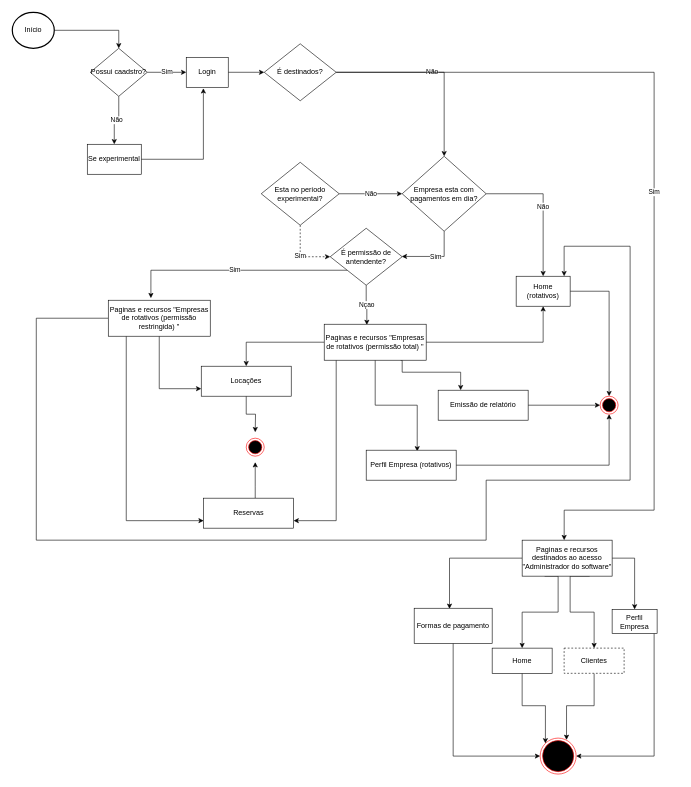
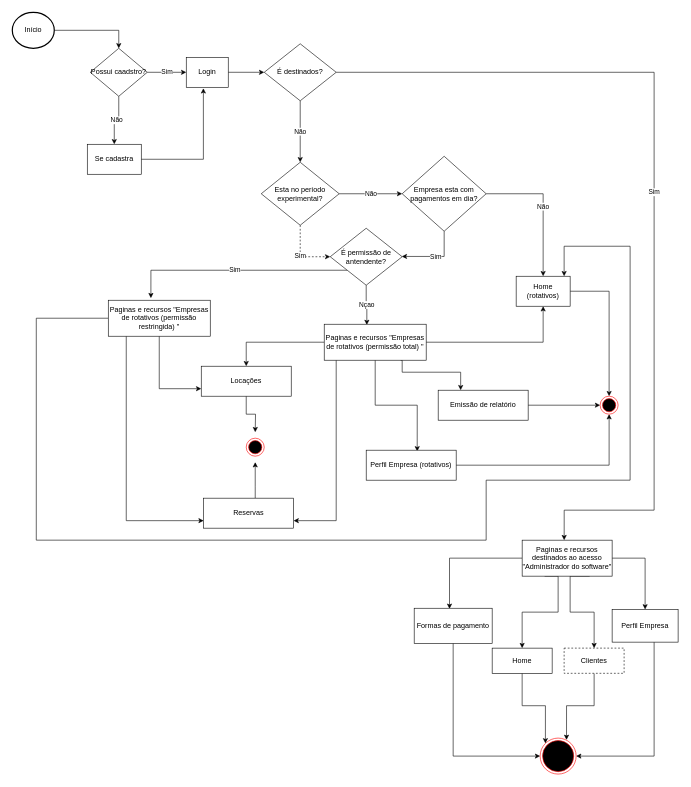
  <mxCell id="0" />
  <mxCell id="1" parent="0" />
  <mxCell id="2" style="edgeStyle=orthogonalEdgeStyle;rounded=0;orthogonalLoop=1;jettySize=auto;html=1;entryX=0.5;entryY=0;entryDx=0;entryDy=0;" parent="1" source="3" target="10" edge="1"><mxGeometry relative="1" as="geometry" /></mxCell>
  <mxCell id="3" value="Início" style="strokeWidth=2;html=1;shape=mxgraph.flowchart.start_1;whiteSpace=wrap;" parent="1" vertex="1"><mxGeometry x="20" y="20" width="70" height="60" as="geometry" /></mxCell>
  <mxCell id="4" style="edgeStyle=orthogonalEdgeStyle;rounded=0;orthogonalLoop=1;jettySize=auto;html=1;entryX=0.408;entryY=1.033;entryDx=0;entryDy=0;entryPerimeter=0;" parent="1" source="5" target="7" edge="1"><mxGeometry relative="1" as="geometry" /></mxCell>
- <mxCell id="5" value="Se experimental" style="rounded=0;whiteSpace=wrap;html=1;" parent="1" vertex="1"><mxGeometry x="145" y="240" width="90" height="50" as="geometry" /></mxCell>
+ <mxCell id="5" value="Se cadastra" style="rounded=0;whiteSpace=wrap;html=1;" parent="1" vertex="1"><mxGeometry x="145" y="240" width="90" height="50" as="geometry" /></mxCell>
  <mxCell id="6" style="edgeStyle=orthogonalEdgeStyle;rounded=0;orthogonalLoop=1;jettySize=auto;html=1;entryX=0;entryY=0.5;entryDx=0;entryDy=0;" parent="1" source="7" target="13" edge="1"><mxGeometry relative="1" as="geometry" /></mxCell>
  <mxCell id="7" value="Login" style="rounded=0;whiteSpace=wrap;html=1;" parent="1" vertex="1"><mxGeometry x="310" y="95" width="70" height="50" as="geometry" /></mxCell>
  <mxCell id="8" value="Sim" style="edgeStyle=orthogonalEdgeStyle;rounded=0;orthogonalLoop=1;jettySize=auto;html=1;entryX=0;entryY=0.5;entryDx=0;entryDy=0;" parent="1" source="10" target="7" edge="1"><mxGeometry relative="1" as="geometry" /></mxCell>
  <mxCell id="9" value="Não" style="edgeStyle=orthogonalEdgeStyle;rounded=0;orthogonalLoop=1;jettySize=auto;html=1;entryX=0.5;entryY=0;entryDx=0;entryDy=0;" parent="1" source="10" target="5" edge="1"><mxGeometry relative="1" as="geometry" /></mxCell>
  <mxCell id="10" value="Possui caadstro?" style="rhombus;whiteSpace=wrap;html=1;" parent="1" vertex="1"><mxGeometry x="150" y="80" width="95" height="80" as="geometry" /></mxCell>
- <mxCell id="11" value="Não" style="edgeStyle=orthogonalEdgeStyle;rounded=0;orthogonalLoop=1;jettySize=auto;html=1;" parent="1" source="13" target="27" edge="1"><mxGeometry relative="1" as="geometry" /></mxCell>
+ <mxCell id="11" value="Não" style="edgeStyle=orthogonalEdgeStyle;rounded=0;orthogonalLoop=1;jettySize=auto;html=1;entryX=0.5;entryY=0;entryDx=0;entryDy=0;" parent="1" source="13" target="21" edge="1"><mxGeometry relative="1" as="geometry" /></mxCell>
  <mxCell id="12" value="Sim" style="edgeStyle=orthogonalEdgeStyle;rounded=0;orthogonalLoop=1;jettySize=auto;html=1;entryX=0.467;entryY=0;entryDx=0;entryDy=0;entryPerimeter=0;" parent="1" source="13" target="18" edge="1"><mxGeometry relative="1" as="geometry"><mxPoint x="890" y="890" as="targetPoint" /><Array as="points"><mxPoint x="1090" y="120" /><mxPoint x="1090" y="850" /><mxPoint x="940" y="850" /></Array></mxGeometry></mxCell>
  <mxCell id="13" value="É destinados?" style="rhombus;whiteSpace=wrap;html=1;" parent="1" vertex="1"><mxGeometry x="440" y="72.5" width="120" height="95" as="geometry" /></mxCell>
  <mxCell id="14" style="edgeStyle=orthogonalEdgeStyle;rounded=0;orthogonalLoop=1;jettySize=auto;html=1;entryX=0.453;entryY=0.016;entryDx=0;entryDy=0;entryPerimeter=0;" parent="1" source="18" target="43" edge="1"><mxGeometry relative="1" as="geometry" /></mxCell>
  <mxCell id="15" style="edgeStyle=orthogonalEdgeStyle;rounded=0;orthogonalLoop=1;jettySize=auto;html=1;entryX=0.5;entryY=0;entryDx=0;entryDy=0;exitX=1;exitY=0.5;exitDx=0;exitDy=0;" edge="1" parent="1" source="18" target="45"><mxGeometry relative="1" as="geometry" /></mxCell>
  <mxCell id="16" style="edgeStyle=orthogonalEdgeStyle;rounded=0;orthogonalLoop=1;jettySize=auto;html=1;entryX=0.5;entryY=0;entryDx=0;entryDy=0;exitX=0.25;exitY=1;exitDx=0;exitDy=0;" edge="1" parent="1" source="18" target="49"><mxGeometry relative="1" as="geometry"><Array as="points"><mxPoint x="930" y="960" /><mxPoint x="930" y="1020" /><mxPoint x="870" y="1020" /></Array></mxGeometry></mxCell>
  <mxCell id="17" style="edgeStyle=orthogonalEdgeStyle;rounded=0;orthogonalLoop=1;jettySize=auto;html=1;entryX=0.5;entryY=0;entryDx=0;entryDy=0;exitX=0.75;exitY=1;exitDx=0;exitDy=0;" edge="1" parent="1" source="18" target="41"><mxGeometry relative="1" as="geometry"><Array as="points"><mxPoint x="950" y="960" /><mxPoint x="950" y="1020" /><mxPoint x="990" y="1020" /></Array></mxGeometry></mxCell>
  <mxCell id="18" value="Paginas e recursos destinados ao acesso &quot;Administrador do software&quot;" style="rounded=0;whiteSpace=wrap;html=1;" parent="1" vertex="1"><mxGeometry x="870" y="900" width="150" height="60" as="geometry" /></mxCell>
  <mxCell id="19" value="Não" style="edgeStyle=orthogonalEdgeStyle;rounded=0;orthogonalLoop=1;jettySize=auto;html=1;" parent="1" source="21" target="27" edge="1"><mxGeometry relative="1" as="geometry" /></mxCell>
  <mxCell id="20" value="Sim" style="edgeStyle=orthogonalEdgeStyle;rounded=0;orthogonalLoop=1;jettySize=auto;html=1;entryX=0;entryY=0.5;entryDx=0;entryDy=0;dashed=1;" parent="1" source="21" target="24" edge="1"><mxGeometry relative="1" as="geometry" /></mxCell>
  <mxCell id="21" value="Esta no período experimental?" style="rhombus;whiteSpace=wrap;html=1;" parent="1" vertex="1"><mxGeometry x="435" y="270" width="130" height="105" as="geometry" /></mxCell>
  <mxCell id="22" value="Sim" style="edgeStyle=orthogonalEdgeStyle;rounded=0;orthogonalLoop=1;jettySize=auto;html=1;entryX=0.418;entryY=-0.058;entryDx=0;entryDy=0;entryPerimeter=0;" parent="1" source="24" target="33" edge="1"><mxGeometry relative="1" as="geometry"><Array as="points"><mxPoint x="251" y="450" /></Array></mxGeometry></mxCell>
  <mxCell id="23" value="Nçao" style="edgeStyle=orthogonalEdgeStyle;rounded=0;orthogonalLoop=1;jettySize=auto;html=1;entryX=0.418;entryY=0.021;entryDx=0;entryDy=0;entryPerimeter=0;" parent="1" source="24" target="39" edge="1"><mxGeometry relative="1" as="geometry" /></mxCell>
  <mxCell id="24" value="É permissão de antendente?" style="rhombus;whiteSpace=wrap;html=1;" parent="1" vertex="1"><mxGeometry x="550" y="380" width="120" height="95" as="geometry" /></mxCell>
  <mxCell id="25" value="Não" style="edgeStyle=orthogonalEdgeStyle;rounded=0;orthogonalLoop=1;jettySize=auto;html=1;entryX=0.5;entryY=0;entryDx=0;entryDy=0;" parent="1" source="27" target="29" edge="1"><mxGeometry relative="1" as="geometry" /></mxCell>
  <mxCell id="26" value="Sim" style="edgeStyle=orthogonalEdgeStyle;rounded=0;orthogonalLoop=1;jettySize=auto;html=1;" parent="1" source="27" target="24" edge="1"><mxGeometry relative="1" as="geometry"><Array as="points"><mxPoint x="740" y="427" /></Array></mxGeometry></mxCell>
  <mxCell id="27" value="Empresa esta com pagamentos em dia?" style="rhombus;whiteSpace=wrap;html=1;" parent="1" vertex="1"><mxGeometry x="670" y="260" width="140" height="125" as="geometry" /></mxCell>
  <mxCell id="28" style="edgeStyle=orthogonalEdgeStyle;rounded=0;orthogonalLoop=1;jettySize=auto;html=1;entryX=0.5;entryY=0;entryDx=0;entryDy=0;" parent="1" source="29" edge="1" target="57"><mxGeometry relative="1" as="geometry"><mxPoint x="1057.5" y="650" as="targetPoint" /></mxGeometry></mxCell>
  <mxCell id="29" value="Home (rotativos)" style="rounded=0;whiteSpace=wrap;html=1;" parent="1" vertex="1"><mxGeometry x="860" y="460" width="90" height="50" as="geometry" /></mxCell>
  <mxCell id="30" style="edgeStyle=orthogonalEdgeStyle;rounded=0;orthogonalLoop=1;jettySize=auto;html=1;entryX=0;entryY=0.75;entryDx=0;entryDy=0;" parent="1" source="33" target="51" edge="1"><mxGeometry relative="1" as="geometry" /></mxCell>
  <mxCell id="31" style="edgeStyle=orthogonalEdgeStyle;rounded=0;orthogonalLoop=1;jettySize=auto;html=1;entryX=0;entryY=0.75;entryDx=0;entryDy=0;" parent="1" source="33" target="53" edge="1"><mxGeometry relative="1" as="geometry"><Array as="points"><mxPoint x="210" y="868" /></Array></mxGeometry></mxCell>
  <mxCell id="32" style="edgeStyle=orthogonalEdgeStyle;rounded=0;orthogonalLoop=1;jettySize=auto;html=1;" parent="1" source="33" edge="1"><mxGeometry relative="1" as="geometry"><mxPoint x="940" y="460" as="targetPoint" /><Array as="points"><mxPoint x="60" y="530" /><mxPoint x="60" y="900" /><mxPoint x="810" y="900" /><mxPoint x="810" y="800" /><mxPoint x="1050" y="800" /><mxPoint x="1050" y="410" /><mxPoint x="940" y="410" /></Array></mxGeometry></mxCell>
  <mxCell id="33" value="Paginas e recursos &quot;Empresas de rotativos (permissão restringida) &quot;" style="rounded=0;whiteSpace=wrap;html=1;" parent="1" vertex="1"><mxGeometry x="180" y="500" width="170" height="60" as="geometry" /></mxCell>
  <mxCell id="34" style="edgeStyle=orthogonalEdgeStyle;rounded=0;orthogonalLoop=1;jettySize=auto;html=1;entryX=0.5;entryY=1;entryDx=0;entryDy=0;" parent="1" source="39" target="29" edge="1"><mxGeometry relative="1" as="geometry" /></mxCell>
  <mxCell id="35" style="edgeStyle=orthogonalEdgeStyle;rounded=0;orthogonalLoop=1;jettySize=auto;html=1;entryX=0.567;entryY=0.04;entryDx=0;entryDy=0;entryPerimeter=0;" parent="1" source="39" target="47" edge="1"><mxGeometry relative="1" as="geometry" /></mxCell>
  <mxCell id="36" style="edgeStyle=orthogonalEdgeStyle;rounded=0;orthogonalLoop=1;jettySize=auto;html=1;entryX=0.25;entryY=0;entryDx=0;entryDy=0;exitX=0.75;exitY=1;exitDx=0;exitDy=0;" parent="1" source="39" target="55" edge="1"><mxGeometry relative="1" as="geometry"><Array as="points"><mxPoint x="670" y="600" /><mxPoint x="670" y="620" /><mxPoint x="768" y="620" /></Array></mxGeometry></mxCell>
  <mxCell id="37" style="edgeStyle=orthogonalEdgeStyle;rounded=0;orthogonalLoop=1;jettySize=auto;html=1;entryX=0.5;entryY=0;entryDx=0;entryDy=0;" parent="1" source="39" target="51" edge="1"><mxGeometry relative="1" as="geometry" /></mxCell>
  <mxCell id="38" style="edgeStyle=orthogonalEdgeStyle;rounded=0;orthogonalLoop=1;jettySize=auto;html=1;entryX=1;entryY=0.75;entryDx=0;entryDy=0;" parent="1" source="39" target="53" edge="1"><mxGeometry relative="1" as="geometry"><Array as="points"><mxPoint x="560" y="868" /></Array></mxGeometry></mxCell>
  <mxCell id="39" value="Paginas e recursos &quot;Empresas de rotativos (permissão total) &quot;" style="rounded=0;whiteSpace=wrap;html=1;" parent="1" vertex="1"><mxGeometry x="540" y="540" width="170" height="60" as="geometry" /></mxCell>
  <mxCell id="40" style="edgeStyle=orthogonalEdgeStyle;rounded=0;orthogonalLoop=1;jettySize=auto;html=1;entryX=0.733;entryY=0.05;entryDx=0;entryDy=0;entryPerimeter=0;" edge="1" parent="1" source="41" target="59"><mxGeometry relative="1" as="geometry" /></mxCell>
  <mxCell id="41" value="Clientes" style="rounded=0;whiteSpace=wrap;html=1;dashed=1;" parent="1" vertex="1"><mxGeometry x="940" y="1080" width="100" height="42" as="geometry" /></mxCell>
  <mxCell id="42" style="edgeStyle=orthogonalEdgeStyle;rounded=0;orthogonalLoop=1;jettySize=auto;html=1;entryX=0;entryY=0.5;entryDx=0;entryDy=0;" edge="1" parent="1" source="43" target="59"><mxGeometry relative="1" as="geometry"><mxPoint x="880" y="1260" as="targetPoint" /><Array as="points"><mxPoint x="755" y="1260" /></Array></mxGeometry></mxCell>
  <mxCell id="43" value="Formas de pagamento" style="rounded=0;whiteSpace=wrap;html=1;" parent="1" vertex="1"><mxGeometry x="690" y="1013.5" width="130" height="58.5" as="geometry" /></mxCell>
  <mxCell id="44" style="edgeStyle=orthogonalEdgeStyle;rounded=0;orthogonalLoop=1;jettySize=auto;html=1;entryX=1;entryY=0.5;entryDx=0;entryDy=0;" edge="1" parent="1" source="45" target="59"><mxGeometry relative="1" as="geometry"><Array as="points"><mxPoint x="1090" y="1260" /></Array></mxGeometry></mxCell>
- <mxCell id="45" value="Perfil Empresa" style="rounded=0;whiteSpace=wrap;html=1;" parent="1" vertex="1"><mxGeometry x="1020" y="1015.5" width="75" height="40" as="geometry" /></mxCell>
+ <mxCell id="45" value="Perfil Empresa" style="rounded=0;whiteSpace=wrap;html=1;" parent="1" vertex="1"><mxGeometry x="1020" y="1015.5" width="110" height="54.5" as="geometry" /></mxCell>
  <mxCell id="46" style="edgeStyle=orthogonalEdgeStyle;rounded=0;orthogonalLoop=1;jettySize=auto;html=1;entryX=0.5;entryY=1;entryDx=0;entryDy=0;" parent="1" source="47" edge="1" target="57"><mxGeometry relative="1" as="geometry"><mxPoint x="1057.5" y="700" as="targetPoint" /><Array as="points"><mxPoint x="1015" y="775" /></Array></mxGeometry></mxCell>
  <mxCell id="47" value="Perfil Empresa (rotativos)" style="rounded=0;whiteSpace=wrap;html=1;" parent="1" vertex="1"><mxGeometry x="610" y="750" width="150" height="50" as="geometry" /></mxCell>
  <mxCell id="48" style="edgeStyle=orthogonalEdgeStyle;rounded=0;orthogonalLoop=1;jettySize=auto;html=1;entryX=0;entryY=0;entryDx=0;entryDy=0;" edge="1" parent="1" source="49" target="59"><mxGeometry relative="1" as="geometry" /></mxCell>
  <mxCell id="49" value="Home" style="rounded=0;whiteSpace=wrap;html=1;" parent="1" vertex="1"><mxGeometry x="820" y="1080" width="100" height="42" as="geometry" /></mxCell>
  <mxCell id="50" style="edgeStyle=orthogonalEdgeStyle;rounded=0;orthogonalLoop=1;jettySize=auto;html=1;entryX=0.5;entryY=0;entryDx=0;entryDy=0;entryPerimeter=0;" parent="1" source="51" edge="1"><mxGeometry relative="1" as="geometry"><mxPoint x="425" y="720" as="targetPoint" /></mxGeometry></mxCell>
  <mxCell id="51" value="Locações" style="rounded=0;whiteSpace=wrap;html=1;" parent="1" vertex="1"><mxGeometry x="335" y="610" width="150" height="50" as="geometry" /></mxCell>
  <mxCell id="52" style="edgeStyle=orthogonalEdgeStyle;rounded=0;orthogonalLoop=1;jettySize=auto;html=1;entryX=0.5;entryY=1;entryDx=0;entryDy=0;entryPerimeter=0;" parent="1" source="53" edge="1"><mxGeometry relative="1" as="geometry"><Array as="points"><mxPoint x="425" y="810" /><mxPoint x="425" y="810" /></Array><mxPoint x="425" y="770" as="targetPoint" /></mxGeometry></mxCell>
  <mxCell id="53" value="Reservas" style="rounded=0;whiteSpace=wrap;html=1;" parent="1" vertex="1"><mxGeometry x="339" y="830" width="150" height="50" as="geometry" /></mxCell>
  <mxCell id="54" style="edgeStyle=orthogonalEdgeStyle;rounded=0;orthogonalLoop=1;jettySize=auto;html=1;entryX=0;entryY=0.5;entryDx=0;entryDy=0;" parent="1" source="55" edge="1" target="57"><mxGeometry relative="1" as="geometry"><mxPoint x="990" y="675" as="targetPoint" /></mxGeometry></mxCell>
  <mxCell id="55" value="Emissão de relatório" style="rounded=0;whiteSpace=wrap;html=1;" parent="1" vertex="1"><mxGeometry x="730" y="650" width="150" height="50" as="geometry" /></mxCell>
  <mxCell id="56" value="" style="ellipse;html=1;shape=endState;fillColor=#000000;strokeColor=#ff0000;" parent="1" vertex="1"><mxGeometry x="410" y="730" width="30" height="30" as="geometry" /></mxCell>
  <mxCell id="57" value="" style="ellipse;html=1;shape=endState;fillColor=#000000;strokeColor=#ff0000;" parent="1" vertex="1"><mxGeometry x="1000" y="660" width="30" height="30" as="geometry" /></mxCell>
  <mxCell id="58" style="edgeStyle=orthogonalEdgeStyle;rounded=0;orthogonalLoop=1;jettySize=auto;html=1;exitX=0.5;exitY=1;exitDx=0;exitDy=0;" parent="1" source="41" target="41" edge="1"><mxGeometry relative="1" as="geometry" /></mxCell>
  <mxCell id="59" value="" style="ellipse;html=1;shape=endState;fillColor=#000000;strokeColor=#ff0000;" parent="1" vertex="1"><mxGeometry x="900" y="1230" width="60" height="60" as="geometry" /></mxCell>
